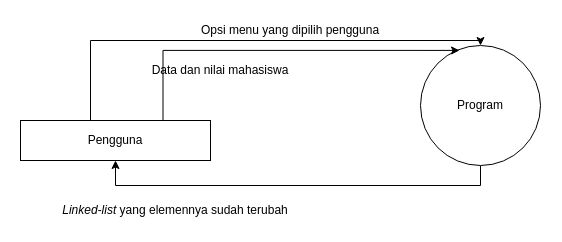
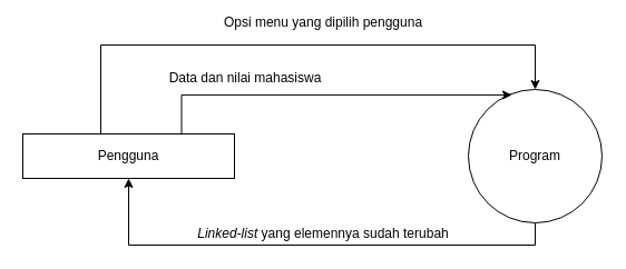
  <mxCell id="0" />
  <mxCell id="1" parent="0" />
  <mxCell id="2" value="Pengguna" style="rounded=0;whiteSpace=wrap;html=1;" parent="1" vertex="1"><mxGeometry x="20" y="120" width="190" height="40" as="geometry" /></mxCell>
  <mxCell id="3" style="edgeStyle=orthogonalEdgeStyle;rounded=0;orthogonalLoop=1;jettySize=auto;html=1;exitX=0.5;exitY=1;exitDx=0;exitDy=0;entryX=0.5;entryY=1;entryDx=0;entryDy=0;" parent="1" source="4" target="2" edge="1"><mxGeometry relative="1" as="geometry" /></mxCell>
- <mxCell id="4" value="Program" style="ellipse;whiteSpace=wrap;html=1;aspect=fixed;" parent="1" vertex="1"><mxGeometry x="420" y="45" width="120" height="120" as="geometry" /></mxCell>
+ <mxCell id="4" value="Program" style="ellipse;whiteSpace=wrap;html=1;aspect=fixed;" parent="1" vertex="1"><mxGeometry x="420" y="80" width="120" height="120" as="geometry" /></mxCell>
  <mxCell id="5" style="edgeStyle=orthogonalEdgeStyle;rounded=0;orthogonalLoop=1;jettySize=auto;html=1;exitX=0.5;exitY=0;exitDx=0;exitDy=0;entryX=0.5;entryY=0;entryDx=0;entryDy=0;" parent="1" source="2" target="4" edge="1"><mxGeometry relative="1" as="geometry"><Array as="points"><mxPoint x="90" y="40" /><mxPoint x="480" y="40" /></Array></mxGeometry></mxCell>
- <mxCell id="6" value="Opsi menu yang dipilih pengguna" style="text;html=1;align=center;verticalAlign=middle;whiteSpace=wrap;rounded=0;" parent="1" vertex="1"><mxGeometry x="190" y="20" width="200" height="20" as="geometry" /></mxCell>
- <mxCell id="7" value="&lt;i&gt;Linked-list &lt;/i&gt;yang elemennya sudah terubah" style="text;html=1;align=center;verticalAlign=middle;whiteSpace=wrap;rounded=0;" parent="1" vertex="1"><mxGeometry x="55" y="200" width="240" height="20" as="geometry" /></mxCell>
+ <mxCell id="6" value="Opsi menu yang dipilih pengguna" style="text;html=1;align=center;verticalAlign=middle;whiteSpace=wrap;rounded=0;" parent="1" vertex="1"><mxGeometry x="190" y="10" width="200" height="20" as="geometry" /></mxCell>
+ <mxCell id="7" value="&lt;i&gt;Linked-list &lt;/i&gt;yang elemennya sudah terubah" style="text;html=1;align=center;verticalAlign=middle;whiteSpace=wrap;rounded=0;" parent="1" vertex="1"><mxGeometry x="170" y="200" width="240" height="20" as="geometry" /></mxCell>
  <mxCell id="8" style="edgeStyle=orthogonalEdgeStyle;rounded=0;orthogonalLoop=1;jettySize=auto;html=1;exitX=0.75;exitY=0;exitDx=0;exitDy=0;entryX=0.325;entryY=0.041;entryDx=0;entryDy=0;entryPerimeter=0;" parent="1" source="2" target="4" edge="1"><mxGeometry relative="1" as="geometry" /></mxCell>
  <mxCell id="9" value="Data dan nilai mahasiswa" style="text;html=1;align=center;verticalAlign=middle;whiteSpace=wrap;rounded=0;" parent="1" vertex="1"><mxGeometry x="120" y="60" width="200" height="20" as="geometry" /></mxCell>
